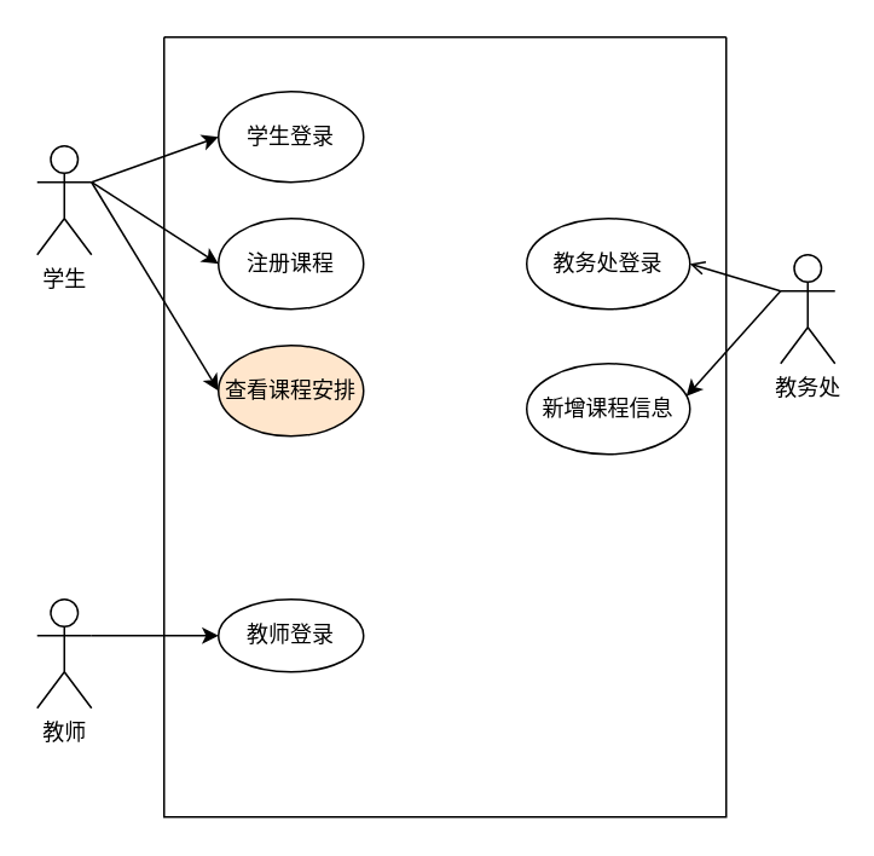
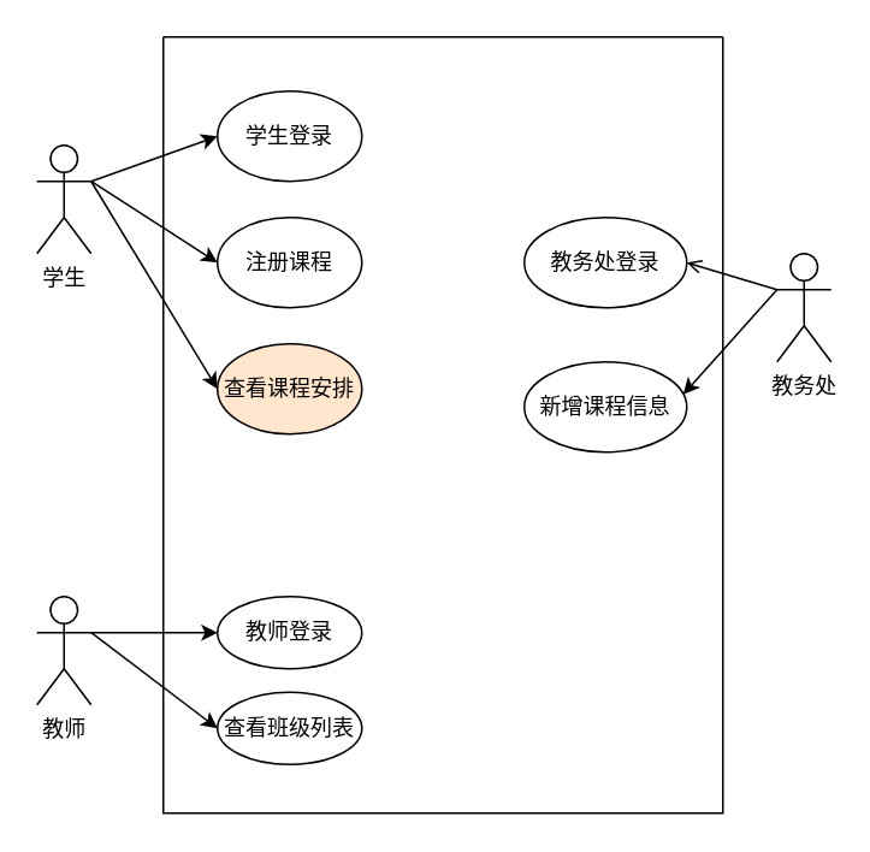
  <mxCell id="0" />
  <mxCell id="1" parent="0" />
  <mxCell id="2" value="学生" style="shape=umlActor;verticalLabelPosition=bottom;verticalAlign=top;html=1;outlineConnect=0;" vertex="1" parent="1"><mxGeometry x="20" y="80" width="30" height="60" as="geometry" /></mxCell>
  <mxCell id="3" value="教务处" style="shape=umlActor;verticalLabelPosition=bottom;verticalAlign=top;html=1;outlineConnect=0;" vertex="1" parent="1"><mxGeometry x="430" y="140" width="30" height="60" as="geometry" /></mxCell>
  <mxCell id="4" value="教师" style="shape=umlActor;verticalLabelPosition=bottom;verticalAlign=top;html=1;outlineConnect=0;" vertex="1" parent="1"><mxGeometry x="20" y="330" width="30" height="60" as="geometry" /></mxCell>
  <mxCell id="5" value="" style="swimlane;startSize=0;" vertex="1" parent="1"><mxGeometry x="90" y="20" width="310" height="430" as="geometry" /></mxCell>
  <mxCell id="6" value="注册课程" style="ellipse;whiteSpace=wrap;html=1;" vertex="1" parent="5"><mxGeometry x="30" y="100" width="80" height="50" as="geometry" /></mxCell>
  <mxCell id="7" value="教务处登录" style="ellipse;whiteSpace=wrap;html=1;" vertex="1" parent="5"><mxGeometry x="200" y="100" width="90" height="50" as="geometry" /></mxCell>
  <mxCell id="8" value="教师登录" style="ellipse;whiteSpace=wrap;html=1;" vertex="1" parent="5"><mxGeometry x="30" y="310" width="80" height="40" as="geometry" /></mxCell>
  <mxCell id="9" value="查看课程安排" style="ellipse;whiteSpace=wrap;html=1;fillColor=#ffe6cc;" vertex="1" parent="5"><mxGeometry x="30" y="170" width="80" height="50" as="geometry" /></mxCell>
  <mxCell id="10" value="学生登录" style="ellipse;whiteSpace=wrap;html=1;" vertex="1" parent="5"><mxGeometry x="30" y="30" width="80" height="50" as="geometry" /></mxCell>
+ <mxCell id="11" value="查看班级列表" style="ellipse;whiteSpace=wrap;html=1;" vertex="1" parent="5"><mxGeometry x="30" y="363" width="80" height="40" as="geometry" /></mxCell>
  <mxCell id="12" value="新增课程信息" style="ellipse;whiteSpace=wrap;html=1;" vertex="1" parent="5"><mxGeometry x="200" y="180" width="90" height="50" as="geometry" /></mxCell>
  <mxCell id="13" value="" style="endArrow=classic;html=1;rounded=0;entryX=0;entryY=0.5;entryDx=0;entryDy=0;" edge="1" parent="5" target="8"><mxGeometry width="50" height="50" relative="1" as="geometry"><mxPoint x="-40" y="330" as="sourcePoint" /><mxPoint x="30" y="300" as="targetPoint" /></mxGeometry></mxCell>
  <mxCell id="14" value="" style="endArrow=classic;html=1;rounded=0;entryX=0;entryY=0.5;entryDx=0;entryDy=0;" edge="1" parent="1" target="10"><mxGeometry width="50" height="50" relative="1" as="geometry"><mxPoint x="50" y="100" as="sourcePoint" /><mxPoint x="100" y="60" as="targetPoint" /></mxGeometry></mxCell>
  <mxCell id="15" value="" style="endArrow=classic;html=1;rounded=0;entryX=0;entryY=0.5;entryDx=0;entryDy=0;exitX=1;exitY=0.333;exitDx=0;exitDy=0;exitPerimeter=0;" edge="1" parent="1" source="2" target="6"><mxGeometry width="50" height="50" relative="1" as="geometry"><mxPoint x="60" y="110" as="sourcePoint" /><mxPoint x="130" y="85" as="targetPoint" /></mxGeometry></mxCell>
  <mxCell id="16" value="" style="endArrow=classic;html=1;rounded=0;entryX=0;entryY=0.5;entryDx=0;entryDy=0;" edge="1" parent="1" target="9"><mxGeometry width="50" height="50" relative="1" as="geometry"><mxPoint x="50" y="100" as="sourcePoint" /><mxPoint x="130" y="155" as="targetPoint" /></mxGeometry></mxCell>
+ <mxCell id="17" value="" style="endArrow=classic;html=1;rounded=0;entryX=0;entryY=0.5;entryDx=0;entryDy=0;exitX=1;exitY=0.333;exitDx=0;exitDy=0;exitPerimeter=0;" edge="1" parent="1" source="4" target="11"><mxGeometry width="50" height="50" relative="1" as="geometry"><mxPoint x="60" y="360" as="sourcePoint" /><mxPoint x="130" y="360" as="targetPoint" /></mxGeometry></mxCell>
  <mxCell id="18" value="" style="endArrow=open;html=1;rounded=0;entryX=1;entryY=0.5;entryDx=0;entryDy=0;exitX=0;exitY=0.333;exitDx=0;exitDy=0;exitPerimeter=0;" edge="1" parent="1" source="3" target="7"><mxGeometry width="50" height="50" relative="1" as="geometry"><mxPoint x="400" y="239.5" as="sourcePoint" /><mxPoint x="470" y="239.5" as="targetPoint" /></mxGeometry></mxCell>
  <mxCell id="19" value="" style="endArrow=classic;html=1;rounded=0;entryX=0.978;entryY=0.36;entryDx=0;entryDy=0;entryPerimeter=0;" edge="1" parent="1" target="12"><mxGeometry width="50" height="50" relative="1" as="geometry"><mxPoint x="430" y="160" as="sourcePoint" /><mxPoint x="400" y="155" as="targetPoint" /></mxGeometry></mxCell>
  <mxCell id="20" style="edgeStyle=orthogonalEdgeStyle;rounded=0;orthogonalLoop=1;jettySize=auto;html=1;exitX=0.5;exitY=1;exitDx=0;exitDy=0;" edge="1" parent="1" source="5" target="5"><mxGeometry relative="1" as="geometry" /></mxCell>
